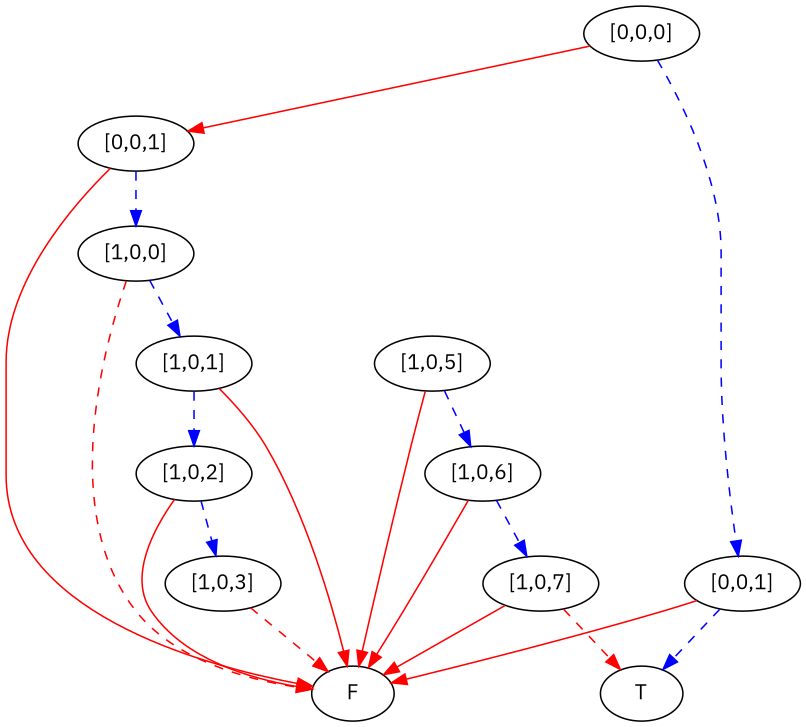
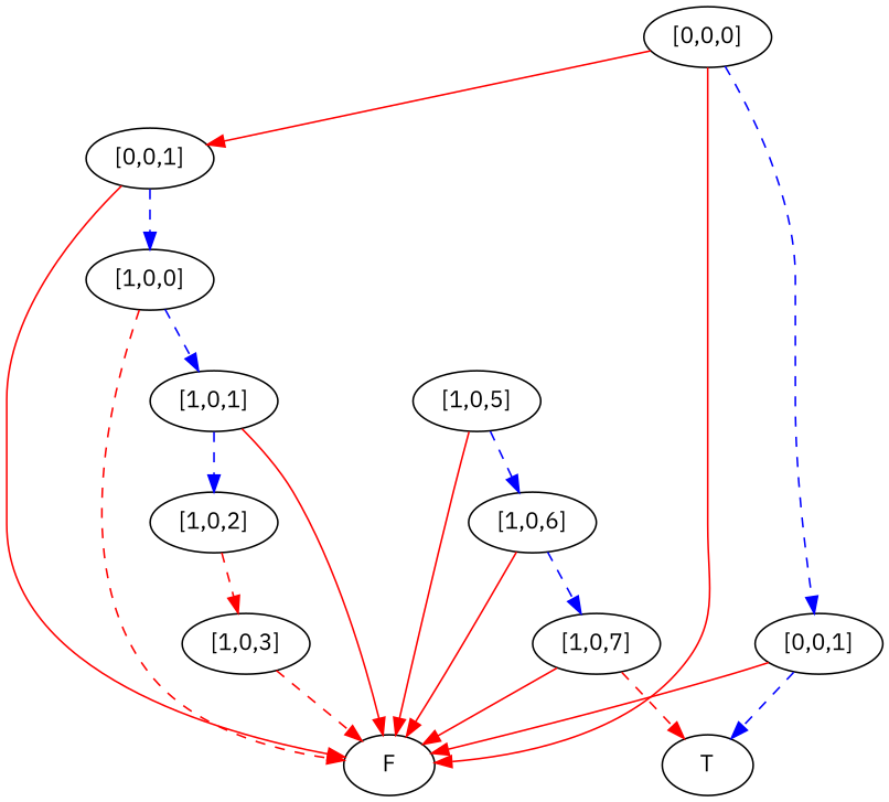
  digraph {
    fontname="IBM Plex Sans"
    node [fontname="IBM Plex Sans"]
    edge [color=red fontname="IBM Plex Sans" style=dashed]
    n1 [label=F]
    n2 [label=T]
    n3 [label="[1,0,7]"]
    n4 [label="[1,0,6]"]
    n5 [label="[1,0,5]"]
    n6 [label="[1,0,3]"]
    n7 [label="[1,0,2]"]
    n8 [label="[1,0,1]"]
    n9 [label="[1,0,0]"]
    n10 [label="[0,0,1]"]
    n11 [label="[0,0,1]"]
    n12 [label="[0,0,0]"]
    n3 -> n1 [style=""]
    n3 -> n2
    n4 -> n1 [style=""]
    n4 -> n3 [color=blue]
    n5 -> n1 [style=""]
    n5 -> n4 [color=blue]
    n6 -> n1
-   n7 -> n1 [style=""]
-   n7 -> n6 [color=blue]
+   n12 -> n1 [style=""]
+   n7 -> n6
    n8 -> n1 [style=""]
    n8 -> n7 [color=blue]
    n9 -> n1
    n9 -> n8 [color=blue]
    n10 -> n1 [style=""]
    n10 -> n9 [color=blue]
    n11 -> n1 [style=""]
    n11 -> n2 [color=blue]
    n12 -> n10 [style=""]
    n12 -> n11 [color=blue]
  }
